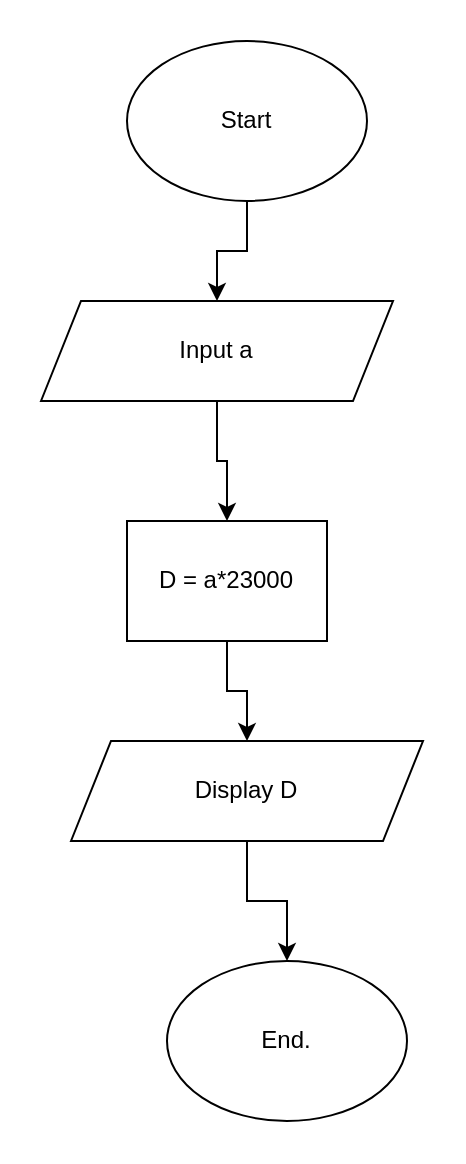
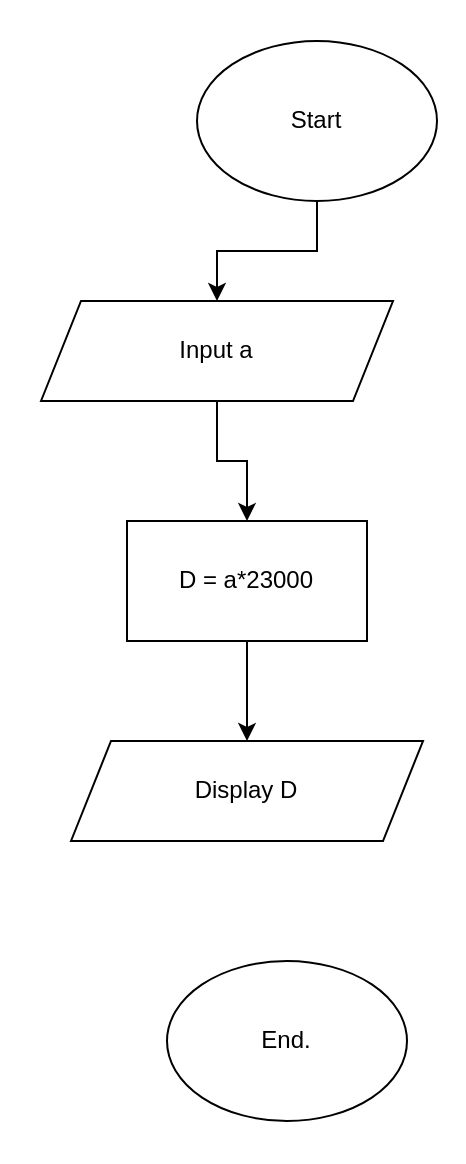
  <mxCell id="0" />
  <mxCell id="1" parent="0" />
  <mxCell id="2" style="edgeStyle=orthogonalEdgeStyle;rounded=0;orthogonalLoop=1;jettySize=auto;html=1;entryX=0.5;entryY=0;entryDx=0;entryDy=0;" edge="1" parent="1" source="3" target="5"><mxGeometry relative="1" as="geometry" /></mxCell>
- <mxCell id="3" value="Start" style="ellipse;whiteSpace=wrap;html=1;" vertex="1" parent="1"><mxGeometry x="63" y="20" width="120" height="80" as="geometry" /></mxCell>
+ <mxCell id="3" value="Start" style="ellipse;whiteSpace=wrap;html=1;" vertex="1" parent="1"><mxGeometry x="98" y="20" width="120" height="80" as="geometry" /></mxCell>
  <mxCell id="4" style="edgeStyle=orthogonalEdgeStyle;rounded=0;orthogonalLoop=1;jettySize=auto;html=1;entryX=0.5;entryY=0;entryDx=0;entryDy=0;" edge="1" parent="1" source="5" target="7"><mxGeometry relative="1" as="geometry" /></mxCell>
  <mxCell id="5" value="Input a" style="shape=parallelogram;perimeter=parallelogramPerimeter;whiteSpace=wrap;html=1;fixedSize=1;" vertex="1" parent="1"><mxGeometry x="20" y="150" width="176" height="50" as="geometry" /></mxCell>
  <mxCell id="6" style="edgeStyle=orthogonalEdgeStyle;rounded=0;orthogonalLoop=1;jettySize=auto;html=1;entryX=0.5;entryY=0;entryDx=0;entryDy=0;" edge="1" parent="1" source="7" target="9"><mxGeometry relative="1" as="geometry" /></mxCell>
- <mxCell id="7" value="D = a*23000" style="rounded=0;whiteSpace=wrap;html=1;" vertex="1" parent="1"><mxGeometry x="63" y="260" width="100" height="60" as="geometry" /></mxCell>
- <mxCell id="8" style="edgeStyle=orthogonalEdgeStyle;rounded=0;orthogonalLoop=1;jettySize=auto;html=1;entryX=0.5;entryY=0;entryDx=0;entryDy=0;" edge="1" parent="1" source="9" target="10"><mxGeometry relative="1" as="geometry" /></mxCell>
+ <mxCell id="7" value="D = a*23000" style="rounded=0;whiteSpace=wrap;html=1;" vertex="1" parent="1"><mxGeometry x="63" y="260" width="120" height="60" as="geometry" /></mxCell>
  <mxCell id="9" value="Display D" style="shape=parallelogram;perimeter=parallelogramPerimeter;whiteSpace=wrap;html=1;fixedSize=1;" vertex="1" parent="1"><mxGeometry x="35" y="370" width="176" height="50" as="geometry" /></mxCell>
  <mxCell id="10" value="End." style="ellipse;whiteSpace=wrap;html=1;" vertex="1" parent="1"><mxGeometry x="83" y="480" width="120" height="80" as="geometry" /></mxCell>
